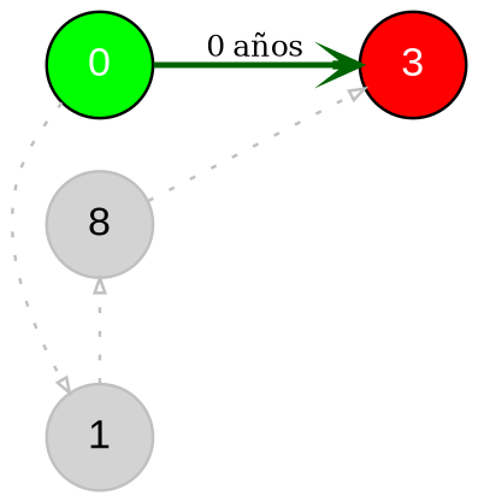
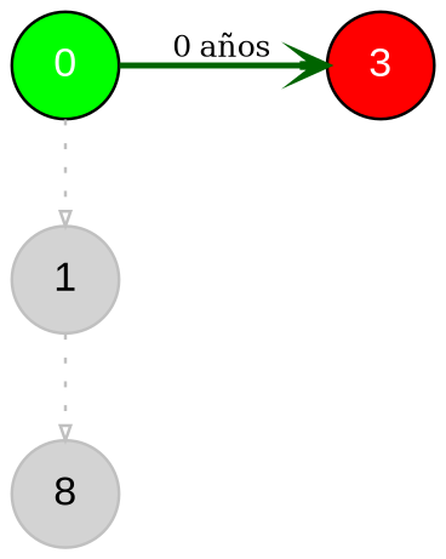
  digraph {
    rankdir=LR
    node [fillcolor=lightgray fontcolor=white fontname=Arial shape=circle style=filled]
    edge [arrowhead=empty arrowsize=0.5 color=gray constraint=false style=dotted]
    0 [fillcolor=green]
    1 [color=gray fontcolor=black]
    3 [fillcolor=red]
    n4 [color=gray fontcolor=black label=8]
    0 -> 1
    0 -> 3 [arrowhead=vee arrowsize=0.8 color=darkgreen fontsize=10 label="0 años" penwidth=2.0 constraint="" style=""]
    1 -> n4
-   n4 -> 3
  }
